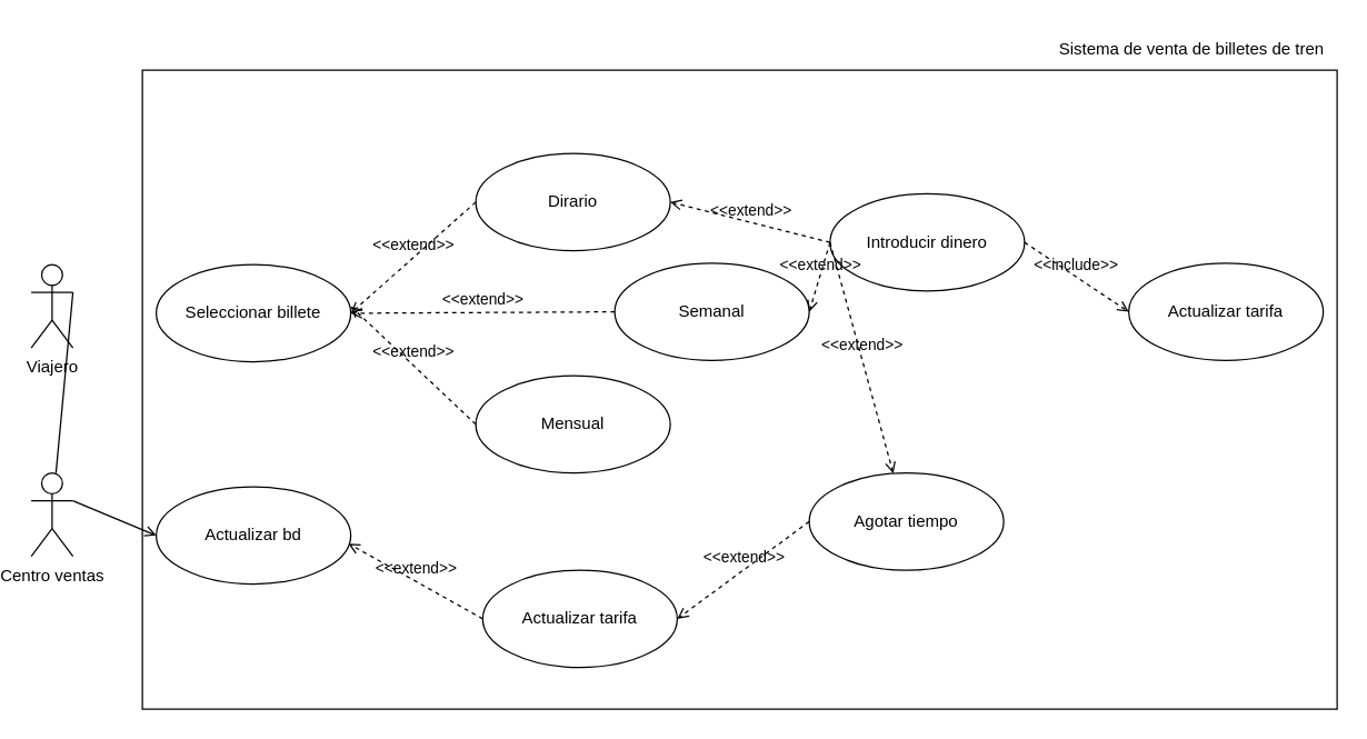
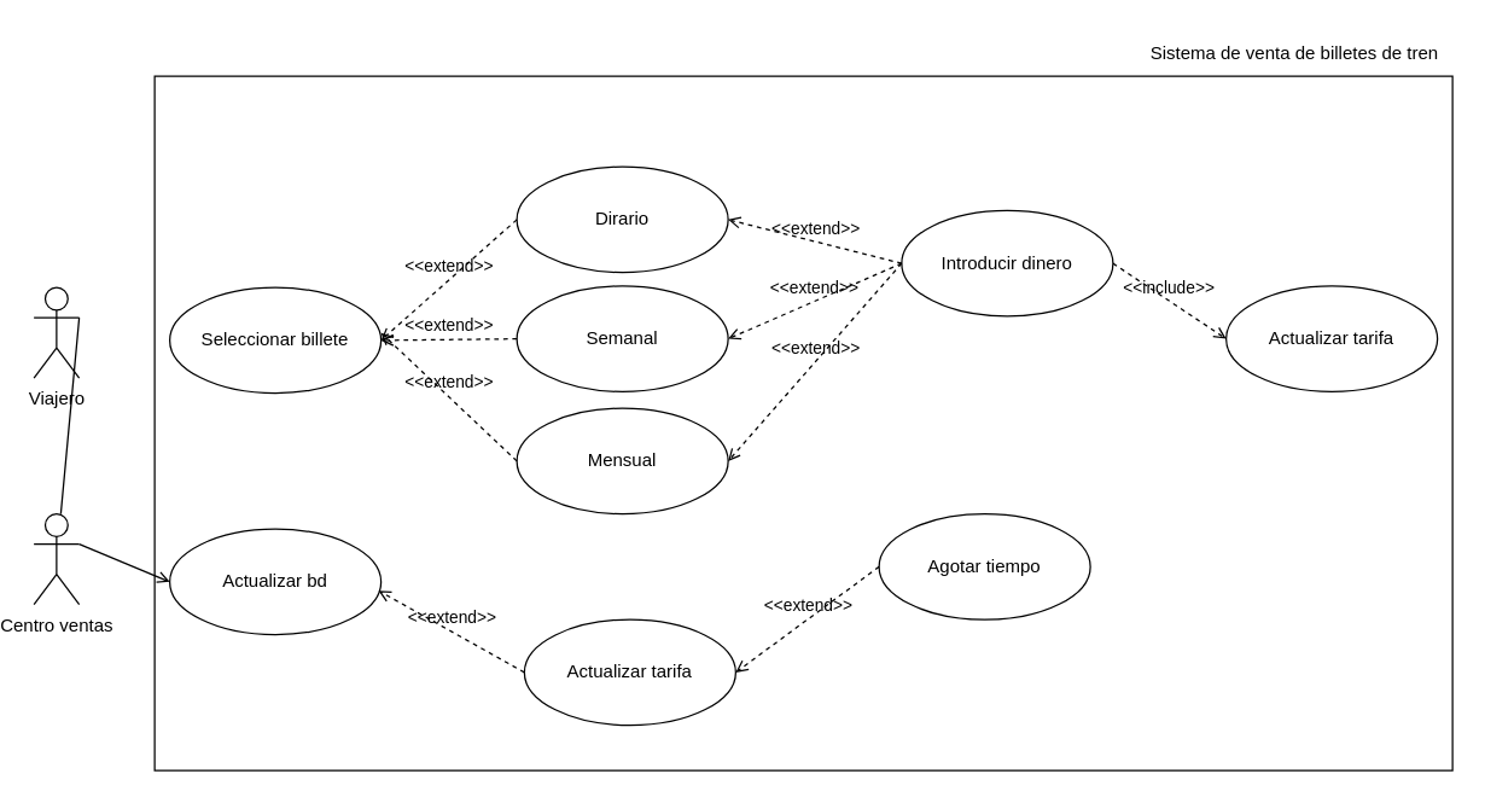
  <mxCell id="0" />
  <mxCell id="1" parent="0" />
  <mxCell id="2" value="" style="rounded=0;whiteSpace=wrap;html=1;" vertex="1" parent="1"><mxGeometry x="100" y="50" width="860" height="460" as="geometry" /></mxCell>
  <mxCell id="3" value="Viajero" style="shape=umlActor;verticalLabelPosition=bottom;verticalAlign=top;html=1;outlineConnect=0;" vertex="1" parent="1"><mxGeometry x="20" y="190" width="30" height="60" as="geometry" /></mxCell>
  <mxCell id="4" value="Centro ventas" style="shape=umlActor;verticalLabelPosition=bottom;verticalAlign=top;html=1;outlineConnect=0;" vertex="1" parent="1"><mxGeometry x="20" y="340" width="30" height="60" as="geometry" /></mxCell>
  <mxCell id="5" value="Seleccionar billete" style="ellipse;whiteSpace=wrap;html=1;" vertex="1" parent="1"><mxGeometry x="110" y="190" width="140" height="70" as="geometry" /></mxCell>
  <mxCell id="6" value="Actualizar bd" style="ellipse;whiteSpace=wrap;html=1;" vertex="1" parent="1"><mxGeometry x="110" y="350" width="140" height="70" as="geometry" /></mxCell>
  <mxCell id="7" value="Dirario" style="ellipse;whiteSpace=wrap;html=1;" vertex="1" parent="1"><mxGeometry x="340" y="110" width="140" height="70" as="geometry" /></mxCell>
- <mxCell id="8" value="Semanal" style="ellipse;whiteSpace=wrap;html=1;" vertex="1" parent="1"><mxGeometry x="440" y="189" width="140" height="70" as="geometry" /></mxCell>
+ <mxCell id="8" value="Semanal" style="ellipse;whiteSpace=wrap;html=1;" vertex="1" parent="1"><mxGeometry x="340" y="189" width="140" height="70" as="geometry" /></mxCell>
  <mxCell id="9" value="Mensual" style="ellipse;whiteSpace=wrap;html=1;" vertex="1" parent="1"><mxGeometry x="340" y="270" width="140" height="70" as="geometry" /></mxCell>
  <mxCell id="10" value="&amp;lt;&amp;lt;extend&amp;gt;&amp;gt;" style="html=1;verticalAlign=bottom;labelBackgroundColor=none;endArrow=open;endFill=0;dashed=1;rounded=0;entryX=1;entryY=0.5;entryDx=0;entryDy=0;exitX=0;exitY=0.5;exitDx=0;exitDy=0;" edge="1" parent="1" source="7" target="5"><mxGeometry width="160" relative="1" as="geometry"><mxPoint x="260" y="120" as="sourcePoint" /><mxPoint x="420" y="120" as="targetPoint" /></mxGeometry></mxCell>
  <mxCell id="11" value="&amp;lt;&amp;lt;extend&amp;gt;&amp;gt;" style="html=1;verticalAlign=bottom;labelBackgroundColor=none;endArrow=open;endFill=0;dashed=1;rounded=0;entryX=1;entryY=0.5;entryDx=0;entryDy=0;exitX=0;exitY=0.5;exitDx=0;exitDy=0;" edge="1" parent="1" source="8" target="5"><mxGeometry width="160" relative="1" as="geometry"><mxPoint x="350" y="165" as="sourcePoint" /><mxPoint x="260" y="235" as="targetPoint" /></mxGeometry></mxCell>
  <mxCell id="12" value="&amp;lt;&amp;lt;extend&amp;gt;&amp;gt;" style="html=1;verticalAlign=bottom;labelBackgroundColor=none;endArrow=open;endFill=0;dashed=1;rounded=0;exitX=0;exitY=0.5;exitDx=0;exitDy=0;" edge="1" parent="1" source="9"><mxGeometry width="160" relative="1" as="geometry"><mxPoint x="350" y="244" as="sourcePoint" /><mxPoint x="250" y="220" as="targetPoint" /></mxGeometry></mxCell>
  <mxCell id="13" value="&amp;lt;&amp;lt;include&amp;gt;&amp;gt;" style="html=1;verticalAlign=bottom;labelBackgroundColor=none;endArrow=open;endFill=0;dashed=1;rounded=0;exitX=1;exitY=0.5;exitDx=0;exitDy=0;entryX=0;entryY=0.5;entryDx=0;entryDy=0;" edge="1" parent="1" source="14" target="21"><mxGeometry width="160" relative="1" as="geometry"><mxPoint x="506" y="150" as="sourcePoint" /><mxPoint x="670" y="200" as="targetPoint" /></mxGeometry></mxCell>
  <mxCell id="14" value="Introducir dinero" style="ellipse;whiteSpace=wrap;html=1;" vertex="1" parent="1"><mxGeometry x="595" y="139" width="140" height="70" as="geometry" /></mxCell>
  <mxCell id="15" value="Actualizar tarifa" style="ellipse;whiteSpace=wrap;html=1;" vertex="1" parent="1"><mxGeometry x="345" y="410" width="140" height="70" as="geometry" /></mxCell>
  <mxCell id="16" value="&amp;lt;&amp;lt;extend&amp;gt;&amp;gt;" style="html=1;verticalAlign=bottom;labelBackgroundColor=none;endArrow=open;endFill=0;dashed=1;rounded=0;entryX=0.988;entryY=0.583;entryDx=0;entryDy=0;exitX=0;exitY=0.5;exitDx=0;exitDy=0;entryPerimeter=0;" edge="1" parent="1" source="15" target="6"><mxGeometry width="160" relative="1" as="geometry"><mxPoint x="350" y="155" as="sourcePoint" /><mxPoint x="260" y="235" as="targetPoint" /></mxGeometry></mxCell>
  <mxCell id="17" value="Agotar tiempo" style="ellipse;whiteSpace=wrap;html=1;" vertex="1" parent="1"><mxGeometry x="580" y="340" width="140" height="70" as="geometry" /></mxCell>
  <mxCell id="18" value="&amp;lt;&amp;lt;extend&amp;gt;&amp;gt;" style="html=1;verticalAlign=bottom;labelBackgroundColor=none;endArrow=open;endFill=0;dashed=1;rounded=0;exitX=0;exitY=0.5;exitDx=0;exitDy=0;entryX=1;entryY=0.5;entryDx=0;entryDy=0;" edge="1" parent="1" source="17" target="15"><mxGeometry width="160" relative="1" as="geometry"><mxPoint x="350" y="315" as="sourcePoint" /><mxPoint x="260" y="230" as="targetPoint" /></mxGeometry></mxCell>
  <mxCell id="19" value="" style="endArrow=none;html=1;rounded=0;exitX=1;exitY=0.333;exitDx=0;exitDy=0;exitPerimeter=0;" edge="1" parent="1" source="3" target="4"><mxGeometry width="50" height="50" relative="1" as="geometry"><mxPoint x="400" y="320" as="sourcePoint" /><mxPoint x="450" y="270" as="targetPoint" /></mxGeometry></mxCell>
  <mxCell id="20" value="" style="endArrow=open;html=1;rounded=0;exitX=1;exitY=0.333;exitDx=0;exitDy=0;exitPerimeter=0;entryX=0;entryY=0.5;entryDx=0;entryDy=0;" edge="1" parent="1" source="4" target="6"><mxGeometry width="50" height="50" relative="1" as="geometry"><mxPoint x="60" y="220" as="sourcePoint" /><mxPoint x="120" y="235" as="targetPoint" /></mxGeometry></mxCell>
  <mxCell id="21" value="Actualizar tarifa" style="ellipse;whiteSpace=wrap;html=1;" vertex="1" parent="1"><mxGeometry x="810" y="189" width="140" height="70" as="geometry" /></mxCell>
  <mxCell id="22" value="&amp;lt;&amp;lt;extend&amp;gt;&amp;gt;" style="html=1;verticalAlign=bottom;labelBackgroundColor=none;endArrow=open;endFill=0;dashed=1;rounded=0;entryX=1;entryY=0.5;entryDx=0;entryDy=0;exitX=0;exitY=0.5;exitDx=0;exitDy=0;" edge="1" parent="1" source="14" target="7"><mxGeometry width="160" relative="1" as="geometry"><mxPoint x="350" y="155" as="sourcePoint" /><mxPoint x="260" y="235" as="targetPoint" /></mxGeometry></mxCell>
  <mxCell id="23" value="&amp;lt;&amp;lt;extend&amp;gt;&amp;gt;" style="html=1;verticalAlign=bottom;labelBackgroundColor=none;endArrow=open;endFill=0;dashed=1;rounded=0;entryX=1;entryY=0.5;entryDx=0;entryDy=0;exitX=0;exitY=0.5;exitDx=0;exitDy=0;" edge="1" parent="1" source="14" target="8"><mxGeometry width="160" relative="1" as="geometry"><mxPoint x="610" y="234" as="sourcePoint" /><mxPoint x="490" y="155" as="targetPoint" /></mxGeometry></mxCell>
- <mxCell id="24" value="&amp;lt;&amp;lt;extend&amp;gt;&amp;gt;" style="html=1;verticalAlign=bottom;labelBackgroundColor=none;endArrow=open;endFill=0;dashed=1;rounded=0;exitX=0;exitY=0.5;exitDx=0;exitDy=0;" edge="1" parent="1" source="14" target="17"><mxGeometry width="160" relative="1" as="geometry"><mxPoint x="610" y="234" as="sourcePoint" /><mxPoint x="490" y="234" as="targetPoint" /></mxGeometry></mxCell>
+ <mxCell id="24" value="&amp;lt;&amp;lt;extend&amp;gt;&amp;gt;" style="html=1;verticalAlign=bottom;labelBackgroundColor=none;endArrow=open;endFill=0;dashed=1;rounded=0;entryX=1;entryY=0.5;entryDx=0;entryDy=0;exitX=0;exitY=0.5;exitDx=0;exitDy=0;" edge="1" parent="1" source="14" target="9"><mxGeometry width="160" relative="1" as="geometry"><mxPoint x="610" y="234" as="sourcePoint" /><mxPoint x="490" y="234" as="targetPoint" /></mxGeometry></mxCell>
  <mxCell id="25" value="Sistema de venta de billetes de tren" style="text;html=1;align=center;verticalAlign=middle;resizable=0;points=[];autosize=1;strokeColor=none;fillColor=none;" vertex="1" parent="1"><mxGeometry x="750" y="20" width="210" height="30" as="geometry" /></mxCell>
